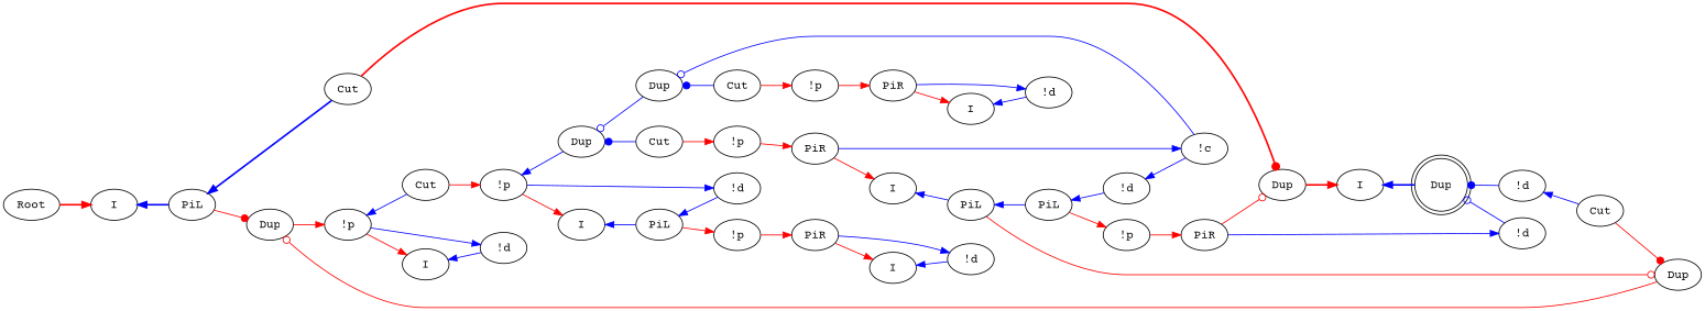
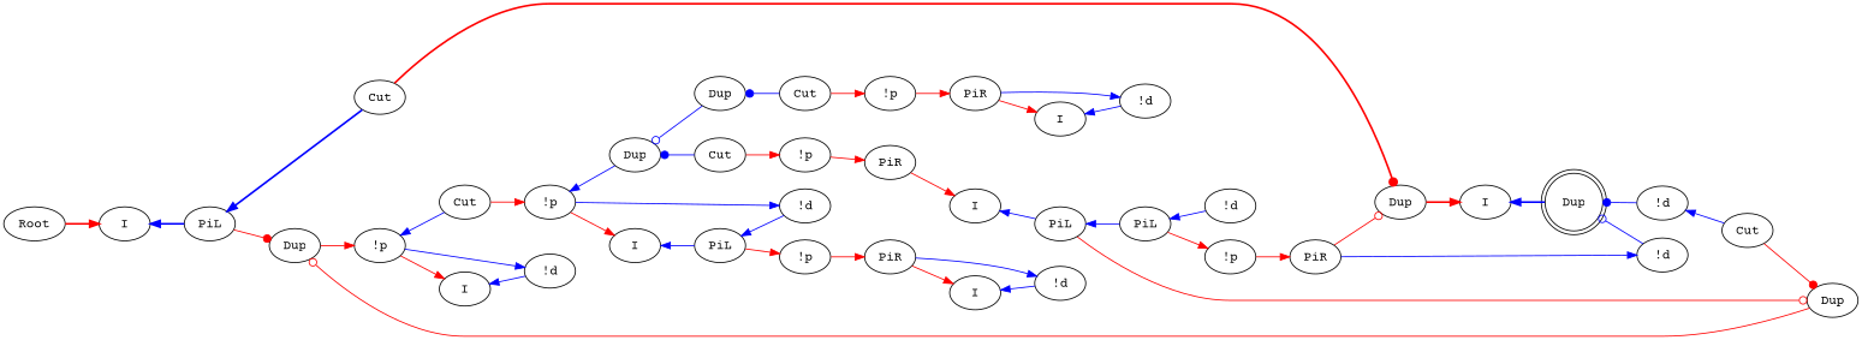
  digraph {
    rankdir=LR
    fontname="Courier Prime"
    node [fontname="Courier Prime"]
    edge [color=blue fontname="Courier Prime" dir=back]
    n1 [label=Root]
    n2 [label=I]
    n3 [label="!p"]
    n4 [label=I]
    n5 [label=Cut]
    n6 [label="!d"]
    n7 [label="!p"]
    n8 [label=I]
    n9 [label=Dup]
    n10 [label="!d"]
    n11 [label=PiL]
    n12 [label="!p"]
    n13 [label=PiL]
    n14 [label="!p"]
    n15 [label=PiR]
    n16 [label=Cut]
    n17 [label=I]
-   n18 [label="!c"]
    n19 [label="!d"]
    n20 [label=PiL]
    n21 [label="!p"]
    n22 [label=PiL]
    n23 [label=Dup]
    n24 [label=Dup]
    n25 [label=Cut]
    n26 [label=PiR]
    n27 [label="!p"]
    n28 [label=PiR]
    n29 [label=Cut]
    n30 [label=I]
    n31 [label=I]
    n32 [label="!d"]
    n33 [label=I]
    n34 [label=Dup shape=doublecircle]
    n35 [label=Dup]
    n36 [label="!d"]
    n37 [label=PiR]
    n38 [label=Dup]
    n39 [label=Cut]
    n40 [label="!d"]
    n41 [label="!d"]
    n1 -> n2 [color=red penwidth=2 dir=""]
    n2 -> n13 [penwidth=2]
    n3 -> n4 [color=red dir=""]
    n3 -> n5
    n4 -> n6
    n5 -> n7 [color=red dir=""]
    n6 -> n3
    n7 -> n8 [color=red dir=""]
    n7 -> n9
    n8 -> n11
    n9 -> n16 [arrowtail=dot]
    n9 -> n35 [arrowtail=odot]
    n10 -> n7
    n11 -> n10
    n11 -> n12 [color=red dir=""]
    n12 -> n26 [color=red dir=""]
    n13 -> n24 [arrowhead=dot color=red dir=""]
    n13 -> n25 [penwidth=2]
    n14 -> n15 [color=red dir=""]
    n15 -> n17 [color=red dir=""]
    n16 -> n14 [color=red dir=""]
    n17 -> n22
-   n18 -> n15
-   n19 -> n18
    n20 -> n19
    n20 -> n21 [color=red dir=""]
    n21 -> n37 [color=red dir=""]
    n22 -> n20
    n22 -> n23 [arrowhead=odot color=red dir=""]
    n23 -> n24 [arrowhead=odot color=red dir=""]
    n24 -> n3 [color=red dir=""]
    n25 -> n38 [arrowhead=dot color=red penwidth=2 dir=""]
    n26 -> n30 [color=red dir=""]
    n27 -> n28 [color=red dir=""]
    n28 -> n31 [color=red dir=""]
    n29 -> n27 [color=red dir=""]
    n30 -> n32
    n31 -> n36
    n32 -> n26
    n33 -> n34 [penwidth=2]
    n34 -> n40 [arrowtail=dot]
    n34 -> n41 [arrowtail=odot]
-   n35 -> n18 [arrowtail=odot]
    n35 -> n29 [arrowtail=dot]
    n36 -> n28
    n37 -> n38 [arrowhead=odot color=red dir=""]
    n38 -> n33 [color=red penwidth=2 dir=""]
    n39 -> n23 [arrowhead=dot color=red dir=""]
    n40 -> n39
    n41 -> n37
  }
